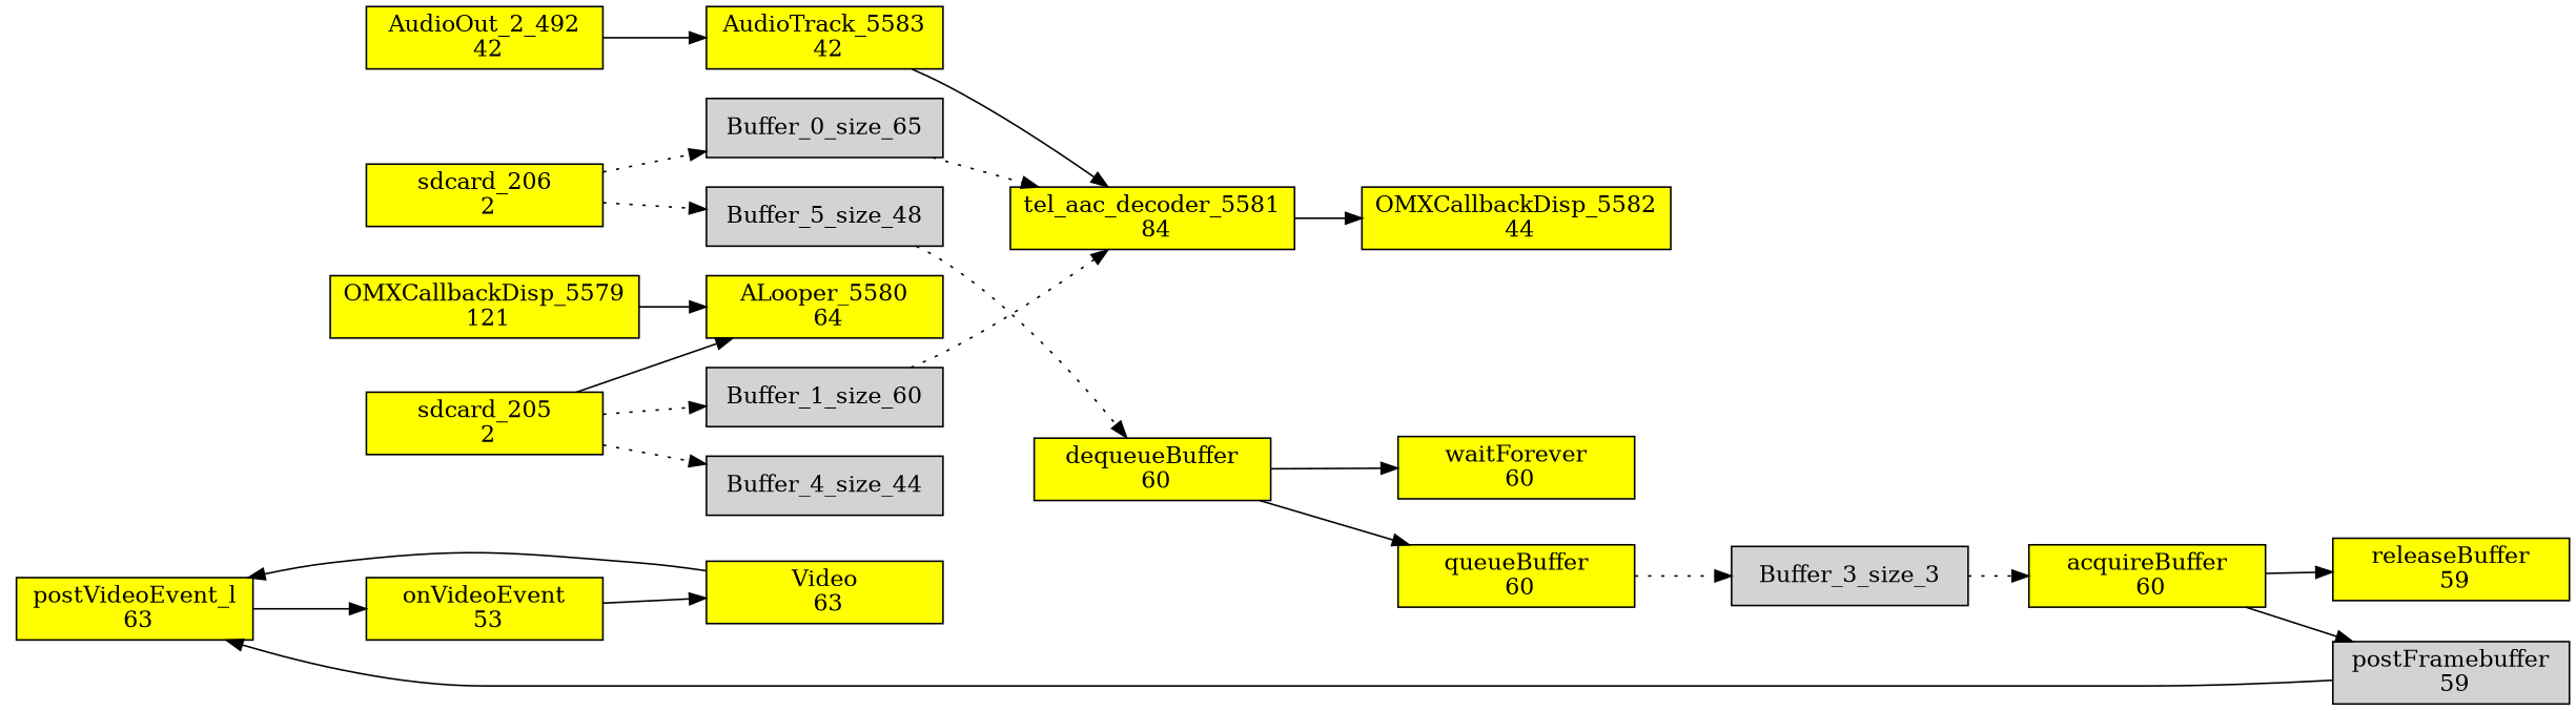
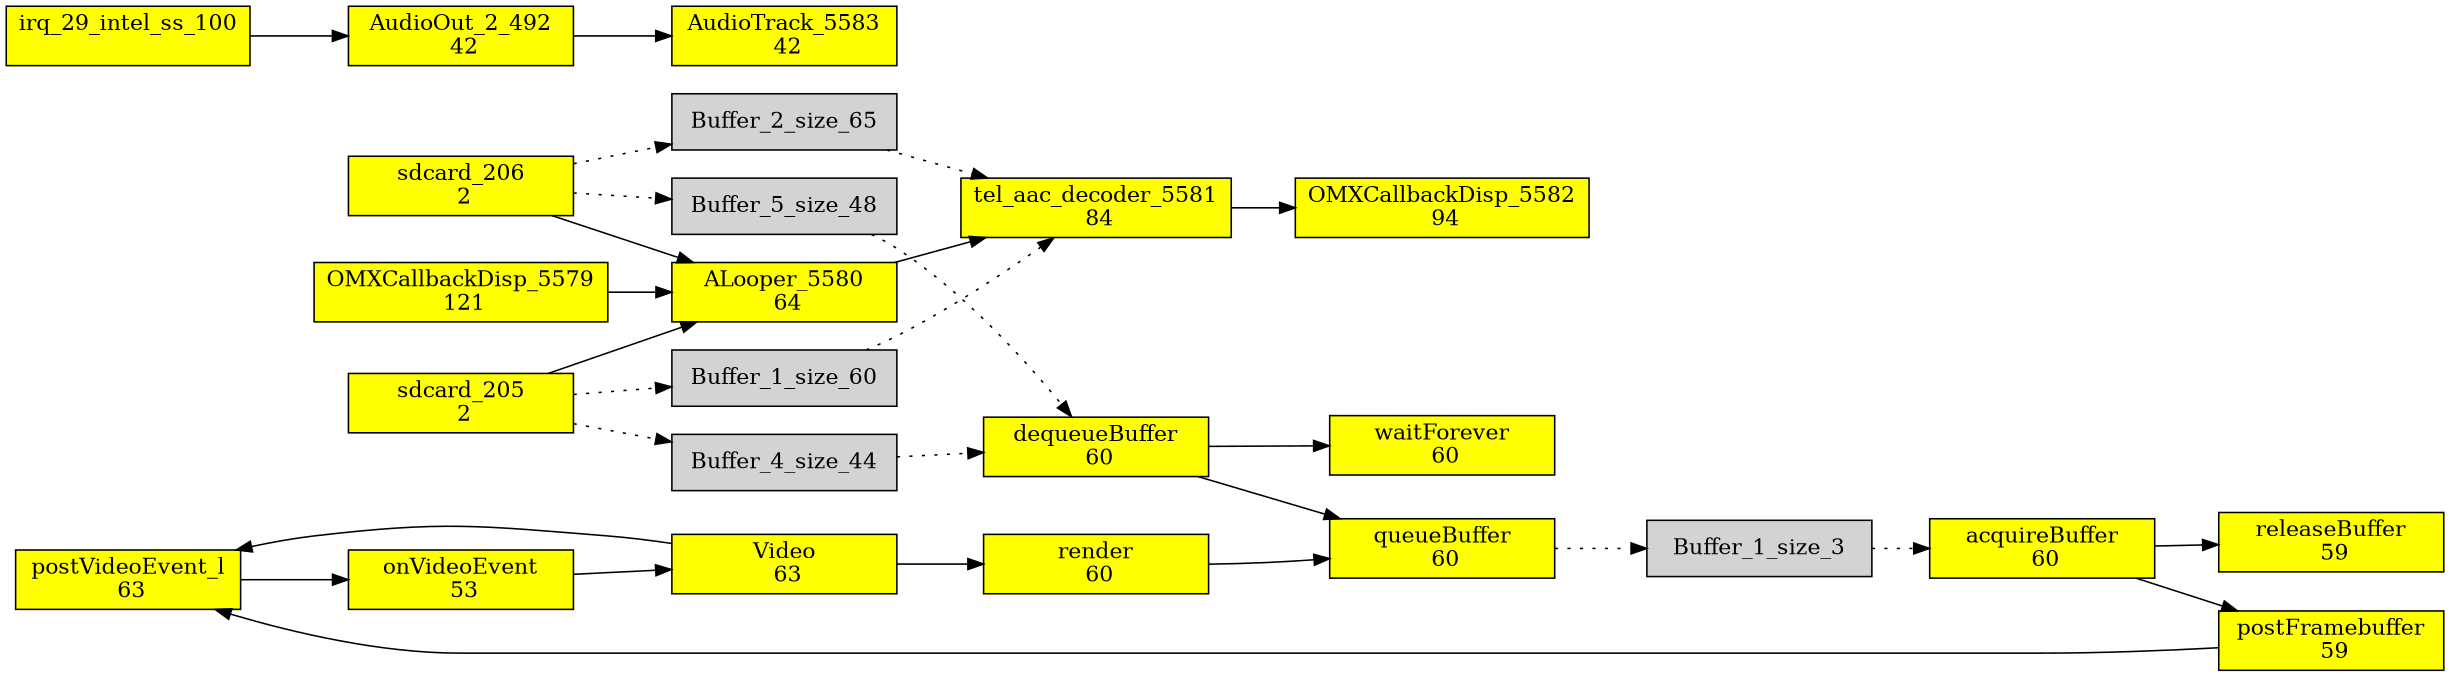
  digraph {
    rankdir=LR
    node [fillcolor=yellow fixedsize=box shape=box style=filled]
    n1 [label="postVideoEvent_l\n 63" width=2]
    n2 [label="onVideoEvent\n 53" width=2]
    n3 [label="Video\n 63" width=2]
    n4 [label="dequeueBuffer\n 60" width=2]
    n5 [label="waitForever\n 60" width=2]
    n6 [label="queueBuffer\n 60" width=2]
    n7 [label="AudioOut_2_492\n 42" width=2]
    n8 [label="AudioTrack_5583\n 42" width=2]
    n9 [label="tel_aac_decoder_5581\n 84" width=2]
-   Buffer_3_size_3 [width=2 fillcolor="" fixedsize=""]
+   n10 [label="render\n 60" width=2]
+   Buffer_3_size_3 [width=2 label=Buffer_1_size_3 fillcolor="" fixedsize=""]
    n12 [label="sdcard_205\n 2" width=2]
    n13 [label="ALooper_5580\n 64" width=2]
    Buffer_1_size_60 [width=2 fillcolor="" fixedsize=""]
    Buffer_4_size_44 [width=2 fillcolor="" fixedsize=""]
    n16 [label="sdcard_206\n 2" width=2]
-   Buffer_2_size_65 [width=2 label=Buffer_0_size_65 fillcolor="" fixedsize=""]
+   Buffer_2_size_65 [width=2 fillcolor="" fixedsize=""]
    Buffer_5_size_48 [width=2 fillcolor="" fixedsize=""]
    n19 [label="acquireBuffer\n 60" width=2]
    n20 [label="releaseBuffer\n 59" width=2]
-   n21 [fillcolor=lightgrey label="postFramebuffer\n 59" width=2]
-   n23 [label="OMXCallbackDisp_5582\n 44" width=2]
+   n21 [label="postFramebuffer\n 59" width=2]
+   n22 [label="irq_29_intel_ss_100\n " width=2]
+   n23 [label="OMXCallbackDisp_5582\n 94" width=2]
    n24 [label="OMXCallbackDisp_5579\n 121" width=2]
    n1 -> n2 [label=" "]
    n2 -> n3 [label=" "]
    n3 -> n1 [label=" "]
+   n3 -> n10 [label=" "]
    n4 -> n5 [label=" "]
    n4 -> n6 [label=" "]
    n6 -> Buffer_3_size_3 [style=dotted]
    n7 -> n8 [label=" "]
-   n8 -> n9 [label=" "]
+   n13 -> n9 [label=" "]
    n9 -> n23 [label=" "]
+   n10 -> n6 [label=" "]
    Buffer_3_size_3 -> n19 [style=dotted]
    n12 -> n13 [label=" "]
    n12 -> Buffer_1_size_60 [style=dotted]
    n12 -> Buffer_4_size_44 [style=dotted]
    Buffer_1_size_60 -> n9 [style=dotted]
+   Buffer_4_size_44 -> n4 [style=dotted]
+   n16 -> n13 [label=" "]
    n16 -> Buffer_2_size_65 [style=dotted]
    n16 -> Buffer_5_size_48 [style=dotted]
    Buffer_2_size_65 -> n9 [style=dotted]
    Buffer_5_size_48 -> n4 [style=dotted]
    n19 -> n20 [label=" "]
    n19 -> n21 [label=" "]
    n21 -> n1 [label=" "]
+   n22 -> n7 [label=" "]
    n24 -> n13 [label=" "]
  }
